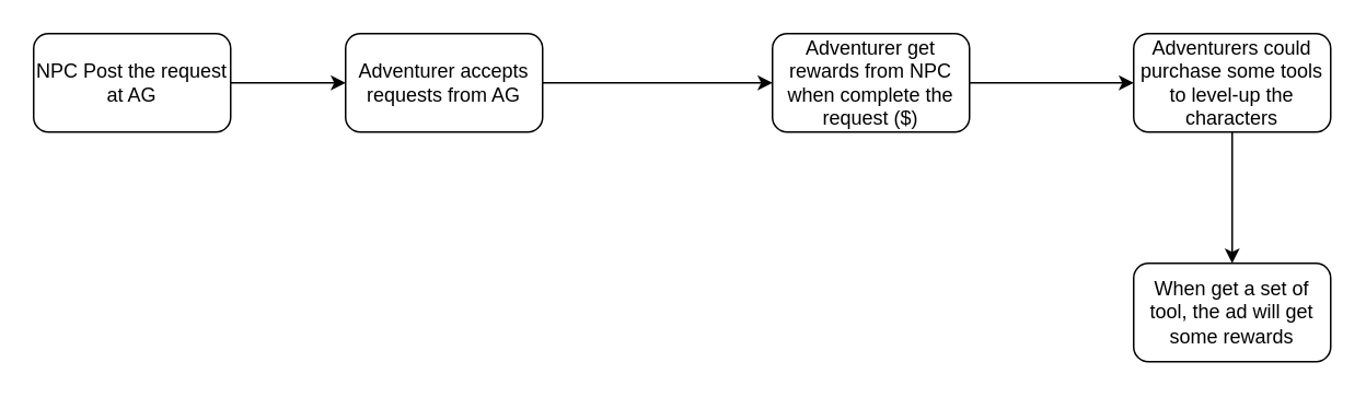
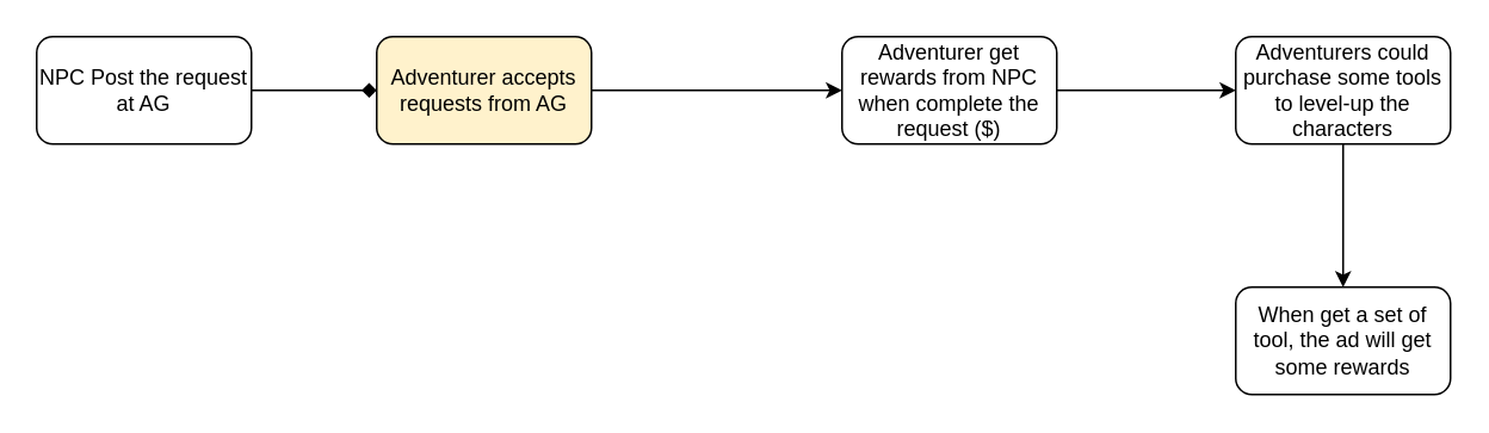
  <mxCell id="0" />
  <mxCell id="1" parent="0" />
- <mxCell id="2" style="edgeStyle=orthogonalEdgeStyle;rounded=0;orthogonalLoop=1;jettySize=auto;html=1;exitX=1;exitY=0.5;exitDx=0;exitDy=0;entryX=0;entryY=0.5;entryDx=0;entryDy=0;" edge="1" parent="1" source="3" target="5"><mxGeometry relative="1" as="geometry" /></mxCell>
+ <mxCell id="2" style="edgeStyle=orthogonalEdgeStyle;rounded=0;orthogonalLoop=1;jettySize=auto;html=1;exitX=1;exitY=0.5;exitDx=0;exitDy=0;entryX=0;entryY=0.5;entryDx=0;entryDy=0;endArrow=diamond;" edge="1" parent="1" source="3" target="5"><mxGeometry relative="1" as="geometry" /></mxCell>
  <mxCell id="3" value="NPC Post the request at AG" style="rounded=1;whiteSpace=wrap;html=1;" vertex="1" parent="1"><mxGeometry x="20" y="20" width="120" height="60" as="geometry" /></mxCell>
  <mxCell id="4" style="edgeStyle=orthogonalEdgeStyle;rounded=0;orthogonalLoop=1;jettySize=auto;html=1;exitX=1;exitY=0.5;exitDx=0;exitDy=0;entryX=0;entryY=0.5;entryDx=0;entryDy=0;" edge="1" parent="1" source="5" target="7"><mxGeometry relative="1" as="geometry" /></mxCell>
- <mxCell id="5" value="Adventurer accepts requests from AG" style="rounded=1;whiteSpace=wrap;html=1;" vertex="1" parent="1"><mxGeometry x="210" y="20" width="120" height="60" as="geometry" /></mxCell>
+ <mxCell id="5" value="Adventurer accepts requests from AG" style="rounded=1;whiteSpace=wrap;html=1;fillColor=#fff2cc;" vertex="1" parent="1"><mxGeometry x="210" y="20" width="120" height="60" as="geometry" /></mxCell>
  <mxCell id="6" style="edgeStyle=orthogonalEdgeStyle;rounded=0;orthogonalLoop=1;jettySize=auto;html=1;exitX=1;exitY=0.5;exitDx=0;exitDy=0;" edge="1" parent="1" source="7"><mxGeometry relative="1" as="geometry"><mxPoint x="690" y="50" as="targetPoint" /></mxGeometry></mxCell>
  <mxCell id="7" value="Adventurer get rewards from NPC when complete the request ($)" style="rounded=1;whiteSpace=wrap;html=1;" vertex="1" parent="1"><mxGeometry x="470" y="20" width="120" height="60" as="geometry" /></mxCell>
  <mxCell id="8" style="edgeStyle=orthogonalEdgeStyle;rounded=0;orthogonalLoop=1;jettySize=auto;html=1;exitX=0.5;exitY=1;exitDx=0;exitDy=0;entryX=0.5;entryY=0;entryDx=0;entryDy=0;" edge="1" parent="1" source="9" target="10"><mxGeometry relative="1" as="geometry" /></mxCell>
  <mxCell id="9" value="Adventurers could purchase some tools to level-up the characters" style="rounded=1;whiteSpace=wrap;html=1;" vertex="1" parent="1"><mxGeometry x="690" y="20" width="120" height="60" as="geometry" /></mxCell>
  <mxCell id="10" value="When get a set of tool, the ad will get some rewards" style="rounded=1;whiteSpace=wrap;html=1;" vertex="1" parent="1"><mxGeometry x="690" y="160" width="120" height="60" as="geometry" /></mxCell>
